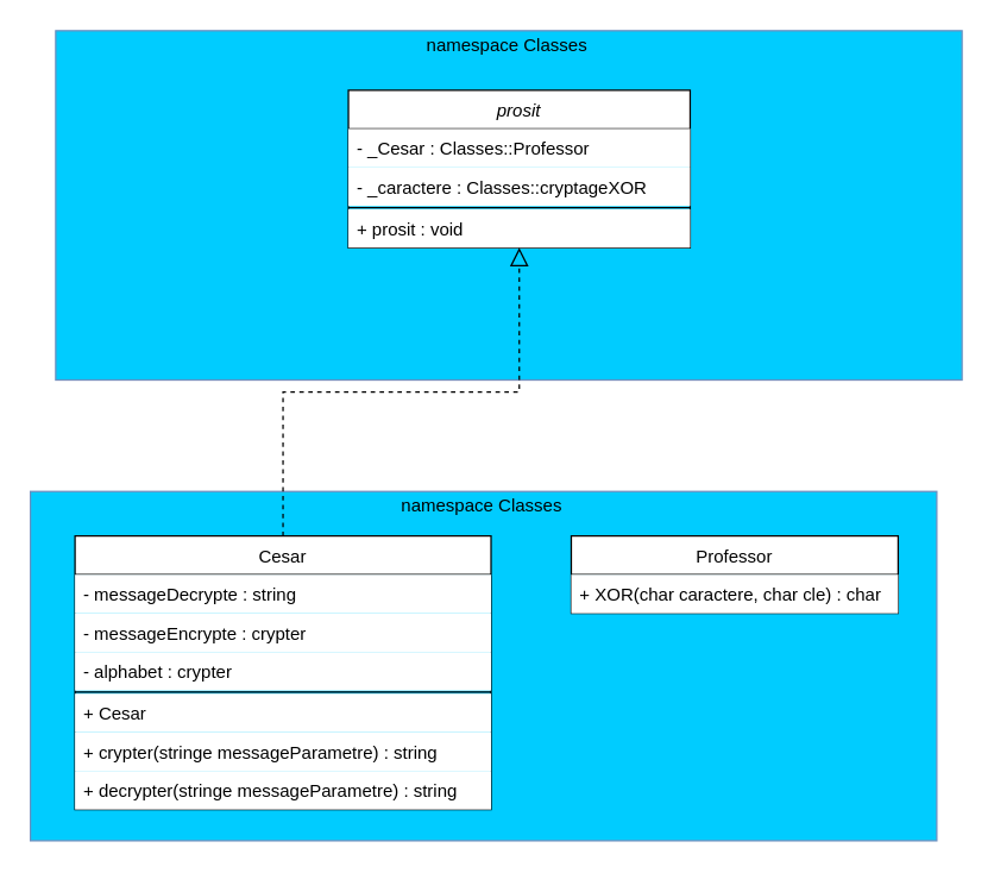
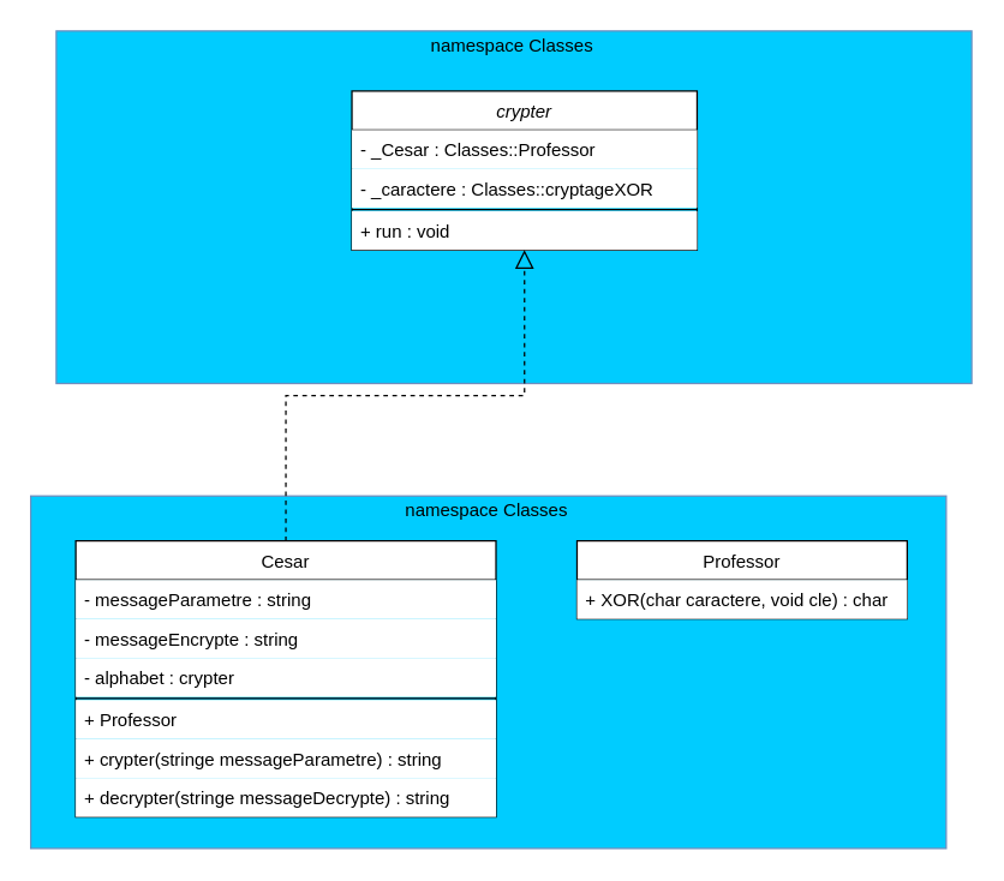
  <mxCell id="0" />
  <mxCell id="1" parent="0" />
  <mxCell id="2" value="" style="rounded=0;whiteSpace=wrap;html=1;fillColor=#00CCFF;strokeColor=#6c8ebf;" vertex="1" parent="1"><mxGeometry x="37" y="20" width="610" height="235" as="geometry" /></mxCell>
  <mxCell id="3" value="namespace Classes" style="text;html=1;strokeColor=none;fillColor=none;align=center;verticalAlign=middle;whiteSpace=wrap;rounded=0;" vertex="1" parent="1"><mxGeometry x="281" y="20" width="120" height="20" as="geometry" /></mxCell>
  <mxCell id="4" value="" style="rounded=0;whiteSpace=wrap;html=1;fillColor=#00CCFF;strokeColor=#6c8ebf;" vertex="1" parent="1"><mxGeometry x="20" y="330" width="610" height="235" as="geometry" /></mxCell>
- <mxCell id="5" value="prosit" style="swimlane;fontStyle=2;align=center;verticalAlign=top;childLayout=stackLayout;horizontal=1;startSize=26;horizontalStack=0;resizeParent=1;resizeLast=0;collapsible=1;marginBottom=0;rounded=0;shadow=0;strokeWidth=1;" parent="1" vertex="1"><mxGeometry x="234" y="60" width="230" height="106" as="geometry"><mxRectangle x="230" y="140" width="160" height="26" as="alternateBounds" /></mxGeometry></mxCell>
+ <mxCell id="5" value="crypter" style="swimlane;fontStyle=2;align=center;verticalAlign=top;childLayout=stackLayout;horizontal=1;startSize=26;horizontalStack=0;resizeParent=1;resizeLast=0;collapsible=1;marginBottom=0;rounded=0;shadow=0;strokeWidth=1;" parent="1" vertex="1"><mxGeometry x="234" y="60" width="230" height="106" as="geometry"><mxRectangle x="230" y="140" width="160" height="26" as="alternateBounds" /></mxGeometry></mxCell>
  <mxCell id="6" value="- _Cesar : Classes::Professor" style="text;align=left;verticalAlign=top;spacingLeft=4;spacingRight=4;overflow=hidden;rotatable=0;points=[[0,0.5],[1,0.5]];portConstraint=eastwest;fillColor=default;" parent="5" vertex="1"><mxGeometry y="26" width="230" height="26" as="geometry" /></mxCell>
  <mxCell id="7" value="- _caractere : Classes::cryptageXOR" style="text;align=left;verticalAlign=top;spacingLeft=4;spacingRight=4;overflow=hidden;rotatable=0;points=[[0,0.5],[1,0.5]];portConstraint=eastwest;rounded=0;shadow=0;html=0;fillColor=default;" parent="5" vertex="1"><mxGeometry y="52" width="230" height="26" as="geometry" /></mxCell>
  <mxCell id="8" value="" style="line;html=1;strokeWidth=1;align=left;verticalAlign=middle;spacingTop=-1;spacingLeft=3;spacingRight=3;rotatable=0;labelPosition=right;points=[];portConstraint=eastwest;" parent="5" vertex="1"><mxGeometry y="78" width="230" height="2" as="geometry" /></mxCell>
- <mxCell id="9" value="+ prosit : void" style="text;align=left;verticalAlign=top;spacingLeft=4;spacingRight=4;overflow=hidden;rotatable=0;points=[[0,0.5],[1,0.5]];portConstraint=eastwest;fillColor=default;" parent="5" vertex="1"><mxGeometry y="80" width="230" height="26" as="geometry" /></mxCell>
+ <mxCell id="9" value="+ run : void" style="text;align=left;verticalAlign=top;spacingLeft=4;spacingRight=4;overflow=hidden;rotatable=0;points=[[0,0.5],[1,0.5]];portConstraint=eastwest;fillColor=default;" parent="5" vertex="1"><mxGeometry y="80" width="230" height="26" as="geometry" /></mxCell>
  <mxCell id="10" value="Cesar" style="swimlane;fontStyle=0;align=center;verticalAlign=top;childLayout=stackLayout;horizontal=1;startSize=26;horizontalStack=0;resizeParent=1;resizeLast=0;collapsible=1;marginBottom=0;rounded=0;shadow=0;strokeWidth=1;" parent="1" vertex="1"><mxGeometry x="50" y="360" width="280" height="184" as="geometry"><mxRectangle x="130" y="380" width="160" height="26" as="alternateBounds" /></mxGeometry></mxCell>
- <mxCell id="11" value="- messageDecrypte : string" style="text;align=left;verticalAlign=top;spacingLeft=4;spacingRight=4;overflow=hidden;rotatable=0;points=[[0,0.5],[1,0.5]];portConstraint=eastwest;fillColor=default;" parent="10" vertex="1"><mxGeometry y="26" width="280" height="26" as="geometry" /></mxCell>
- <mxCell id="12" value="- messageEncrypte : crypter" style="text;align=left;verticalAlign=top;spacingLeft=4;spacingRight=4;overflow=hidden;rotatable=0;points=[[0,0.5],[1,0.5]];portConstraint=eastwest;rounded=0;shadow=0;html=0;fillColor=default;" vertex="1" parent="10"><mxGeometry y="52" width="280" height="26" as="geometry" /></mxCell>
+ <mxCell id="11" value="- messageParametre : string" style="text;align=left;verticalAlign=top;spacingLeft=4;spacingRight=4;overflow=hidden;rotatable=0;points=[[0,0.5],[1,0.5]];portConstraint=eastwest;fillColor=default;" parent="10" vertex="1"><mxGeometry y="26" width="280" height="26" as="geometry" /></mxCell>
+ <mxCell id="12" value="- messageEncrypte : string" style="text;align=left;verticalAlign=top;spacingLeft=4;spacingRight=4;overflow=hidden;rotatable=0;points=[[0,0.5],[1,0.5]];portConstraint=eastwest;rounded=0;shadow=0;html=0;fillColor=default;" vertex="1" parent="10"><mxGeometry y="52" width="280" height="26" as="geometry" /></mxCell>
  <mxCell id="13" value="- alphabet : crypter" style="text;align=left;verticalAlign=top;spacingLeft=4;spacingRight=4;overflow=hidden;rotatable=0;points=[[0,0.5],[1,0.5]];portConstraint=eastwest;fillColor=default;" vertex="1" parent="10"><mxGeometry y="78" width="280" height="26" as="geometry" /></mxCell>
  <mxCell id="14" value="" style="line;html=1;strokeWidth=1;align=left;verticalAlign=middle;spacingTop=-1;spacingLeft=3;spacingRight=3;rotatable=0;labelPosition=right;points=[];portConstraint=eastwest;fillColor=default;" parent="10" vertex="1"><mxGeometry y="104" width="280" height="2" as="geometry" /></mxCell>
- <mxCell id="15" value="+ Cesar" style="text;align=left;verticalAlign=top;spacingLeft=4;spacingRight=4;overflow=hidden;rotatable=0;points=[[0,0.5],[1,0.5]];portConstraint=eastwest;fontStyle=0;fillColor=default;" parent="10" vertex="1"><mxGeometry y="106" width="280" height="26" as="geometry" /></mxCell>
+ <mxCell id="15" value="+ Professor" style="text;align=left;verticalAlign=top;spacingLeft=4;spacingRight=4;overflow=hidden;rotatable=0;points=[[0,0.5],[1,0.5]];portConstraint=eastwest;fontStyle=0;fillColor=default;" parent="10" vertex="1"><mxGeometry y="106" width="280" height="26" as="geometry" /></mxCell>
  <mxCell id="16" value="+ crypter(stringe messageParametre) : string" style="text;align=left;verticalAlign=top;spacingLeft=4;spacingRight=4;overflow=hidden;rotatable=0;points=[[0,0.5],[1,0.5]];portConstraint=eastwest;fillColor=default;" parent="10" vertex="1"><mxGeometry y="132" width="280" height="26" as="geometry" /></mxCell>
- <mxCell id="17" value="+ decrypter(stringe messageParametre) : string" style="text;align=left;verticalAlign=top;spacingLeft=4;spacingRight=4;overflow=hidden;rotatable=0;points=[[0,0.5],[1,0.5]];portConstraint=eastwest;fillColor=default;" vertex="1" parent="10"><mxGeometry y="158" width="280" height="26" as="geometry" /></mxCell>
+ <mxCell id="17" value="+ decrypter(stringe messageDecrypte) : string" style="text;align=left;verticalAlign=top;spacingLeft=4;spacingRight=4;overflow=hidden;rotatable=0;points=[[0,0.5],[1,0.5]];portConstraint=eastwest;fillColor=default;" vertex="1" parent="10"><mxGeometry y="158" width="280" height="26" as="geometry" /></mxCell>
  <mxCell id="18" value="" style="endArrow=block;endSize=10;endFill=0;shadow=0;strokeWidth=1;rounded=0;edgeStyle=elbowEdgeStyle;elbow=vertical;dashed=1;" parent="1" source="10" target="5" edge="1"><mxGeometry width="160" relative="1" as="geometry"><mxPoint x="170" y="143" as="sourcePoint" /><mxPoint x="170" y="143" as="targetPoint" /></mxGeometry></mxCell>
  <mxCell id="19" value="Professor" style="swimlane;fontStyle=0;align=center;verticalAlign=top;childLayout=stackLayout;horizontal=1;startSize=26;horizontalStack=0;resizeParent=1;resizeLast=0;collapsible=1;marginBottom=0;rounded=0;shadow=0;strokeWidth=1;fillColor=default;" parent="1" vertex="1"><mxGeometry x="384" y="360" width="220" height="52" as="geometry"><mxRectangle x="340" y="380" width="170" height="26" as="alternateBounds" /></mxGeometry></mxCell>
- <mxCell id="20" value="+ XOR(char caractere, char cle) : char" style="text;align=left;verticalAlign=top;spacingLeft=4;spacingRight=4;overflow=hidden;rotatable=0;points=[[0,0.5],[1,0.5]];portConstraint=eastwest;fillColor=default;" parent="19" vertex="1"><mxGeometry y="26" width="220" height="26" as="geometry" /></mxCell>
+ <mxCell id="20" value="+ XOR(char caractere, void cle) : char" style="text;align=left;verticalAlign=top;spacingLeft=4;spacingRight=4;overflow=hidden;rotatable=0;points=[[0,0.5],[1,0.5]];portConstraint=eastwest;fillColor=default;" parent="19" vertex="1"><mxGeometry y="26" width="220" height="26" as="geometry" /></mxCell>
  <mxCell id="21" value="namespace Classes" style="text;html=1;strokeColor=none;fillColor=none;align=center;verticalAlign=middle;whiteSpace=wrap;rounded=0;" vertex="1" parent="1"><mxGeometry x="264" y="330" width="120" height="20" as="geometry" /></mxCell>
